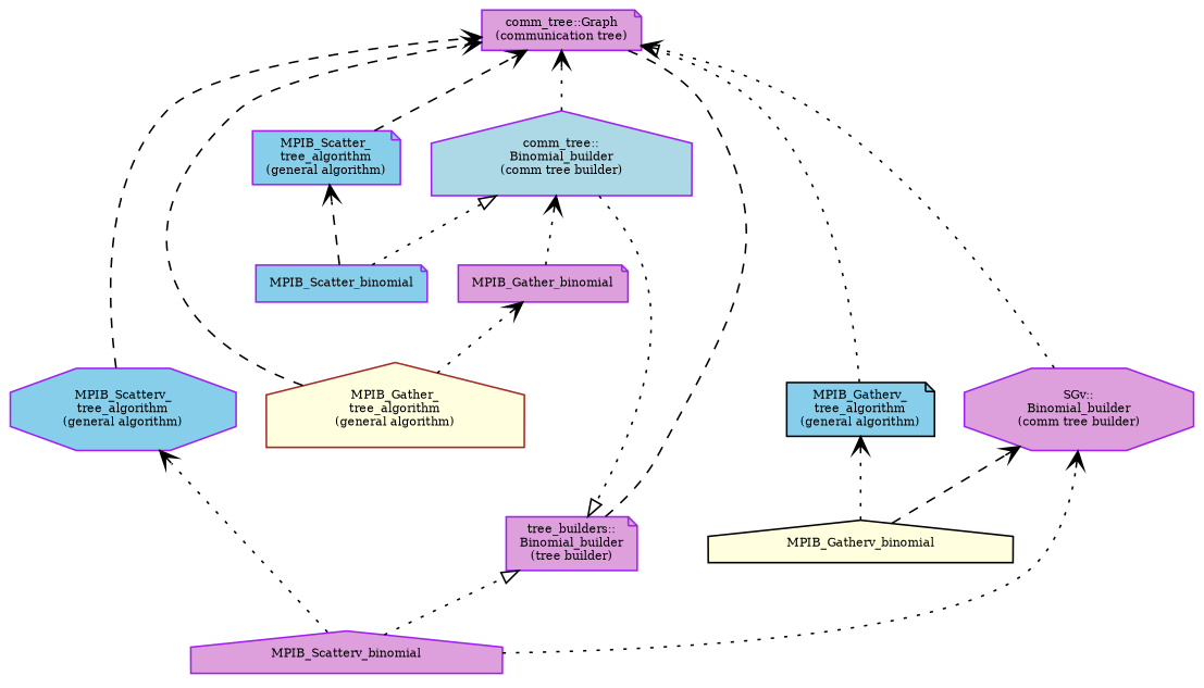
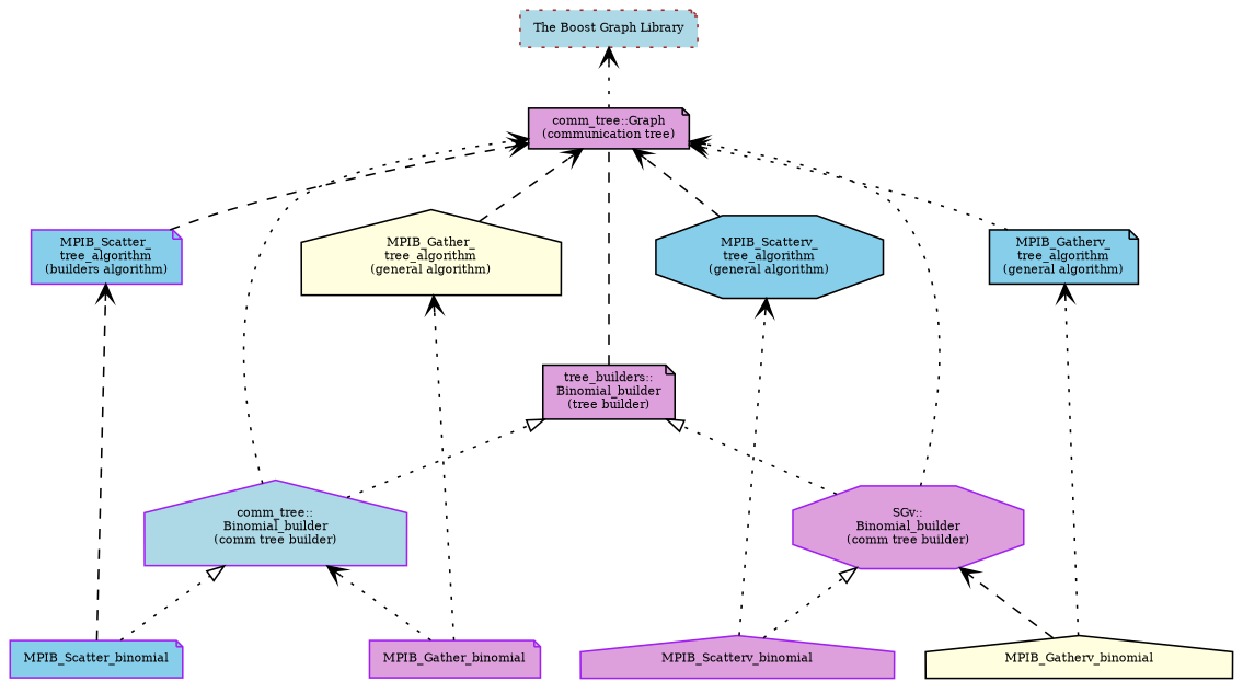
  digraph {
    rankdir=BT
    node [color=purple fillcolor=plum fontsize=7 shape=note style=filled]
    edge [arrowhead=open style=dotted weight=1]
-   n2 [height=0.3 label="comm_tree::Graph\n(communication tree)"]
-   n3 [fillcolor=skyblue height=0.3 label="MPIB_Scatter_\ntree_algorithm\n(general algorithm)"]
-   n4 [color=brown fillcolor=lightyellow height=0.3 label="MPIB_Gather_\ntree_algorithm\n(general algorithm)" shape=house]
-   n5 [fillcolor=skyblue height=0.3 label="MPIB_Scatterv_\ntree_algorithm\n(general algorithm)" shape=octagon]
+   n1 [color=brown fillcolor=lightblue height=0.3 label="The Boost Graph Library" style="dotted,filled"]
+   n2 [color=black height=0.3 label="comm_tree::Graph\n(communication tree)"]
+   n3 [fillcolor=skyblue height=0.3 label="MPIB_Scatter_\ntree_algorithm\n(builders algorithm)"]
+   n4 [color=black fillcolor=lightyellow height=0.3 label="MPIB_Gather_\ntree_algorithm\n(general algorithm)" shape=house]
+   n5 [color=black fillcolor=skyblue height=0.3 label="MPIB_Scatterv_\ntree_algorithm\n(general algorithm)" shape=octagon]
    n6 [color=black fillcolor=skyblue height=0.3 label="MPIB_Gatherv_\ntree_algorithm\n(general algorithm)"]
-   n7 [height=0.3 label="tree_builders::\nBinomial_builder\n(tree builder)"]
+   n7 [color=black height=0.3 label="tree_builders::\nBinomial_builder\n(tree builder)"]
    n8 [fillcolor=lightblue height=0.3 label="comm_tree::\nBinomial_builder\n(comm tree builder)" shape=house]
    n9 [height=0.3 label="SGv::\nBinomial_builder\n(comm tree builder)" shape=octagon]
    MPIB_Scatter_binomial [fillcolor=skyblue height=0.3 style="solid,filled"]
    MPIB_Gather_binomial [height=0.3 style="solid,filled"]
    MPIB_Scatterv_binomial [height=0.3 shape=house style="solid,filled"]
    MPIB_Gatherv_binomial [color=black fillcolor=lightyellow height=0.3 shape=house style="solid,filled"]
+   n2 -> n1 [weight=""]
    n3 -> n2 [style=dashed weight=""]
    n4 -> n2 [style=dashed weight=""]
    n5 -> n2 [style=dashed weight=""]
-   n6 -> n2 [arrowhead=empty weight=""]
+   n6 -> n2 [weight=""]
    n7 -> n2 [arrowhead=none style=dashed weight=""]
    n7 -> n3 [style=invis]
    n7 -> n4 [style=invis]
    n7 -> n5 [style=invis]
    n7 -> n6 [style=invis]
    n8 -> n2
    n8 -> n7 [arrowhead=empty]
    n9 -> n2
-   MPIB_Scatterv_binomial -> n7 [arrowhead=empty]
+   n9 -> n7 [arrowhead=empty]
    MPIB_Scatter_binomial -> n3 [style=dashed weight=2]
    MPIB_Scatter_binomial -> n8 [arrowhead=empty]
-   n4 -> MPIB_Gather_binomial [weight=2]
+   MPIB_Gather_binomial -> n4 [weight=2]
    MPIB_Gather_binomial -> n8
    MPIB_Scatterv_binomial -> n5 [weight=2]
-   MPIB_Scatterv_binomial -> n9
+   MPIB_Scatterv_binomial -> n9 [arrowhead=empty]
    MPIB_Gatherv_binomial -> n6 [weight=2]
    MPIB_Gatherv_binomial -> n9 [style=dashed]
  }
